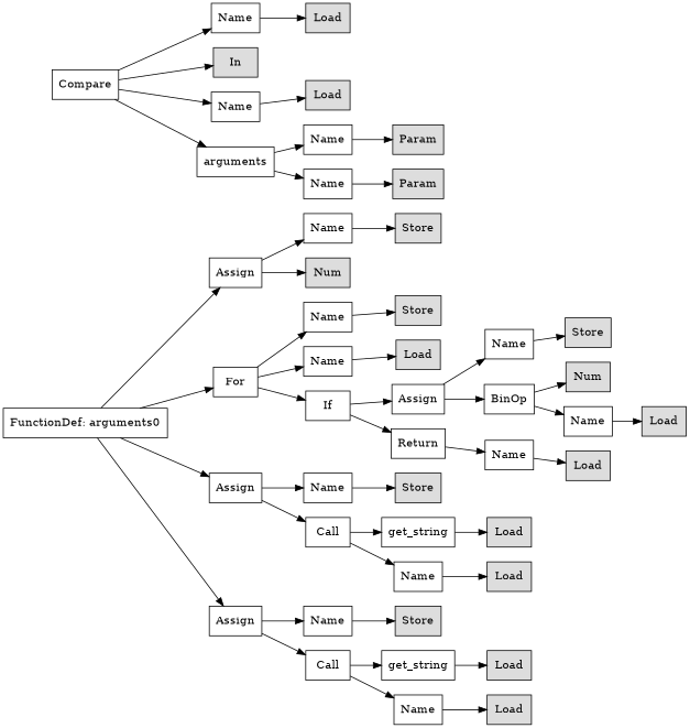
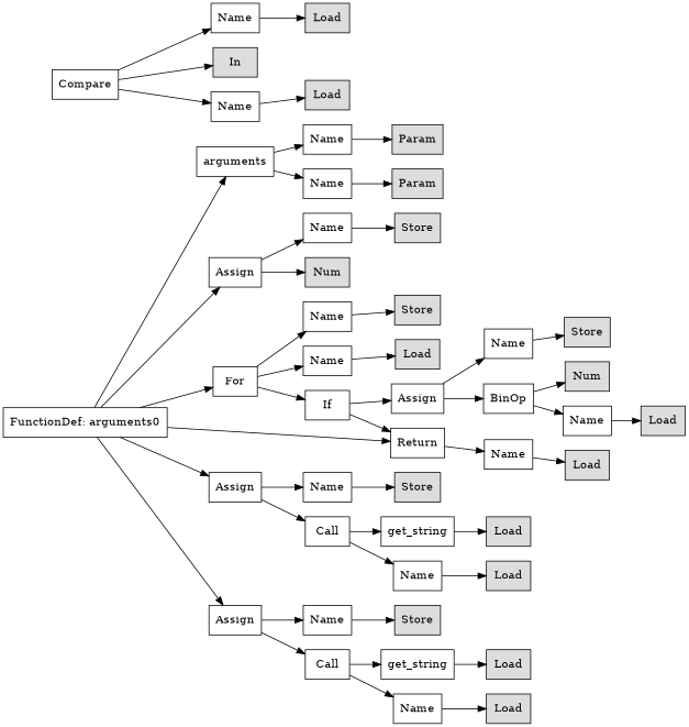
  digraph {
    rankdir=LR
    node [shape=rect]
    n1 [label="FunctionDef: arguments0"]
    n2 [label=arguments]
    n3 [label=Assign]
    n4 [label=Assign]
    n5 [label=Assign]
    n6 [label=For]
    n7 [label=Return]
    n8 [label=Name]
    n9 [label=Name]
    n10 [label=Name]
    n11 [label=Call]
    n12 [label=Name]
    n13 [label=Call]
    n14 [label=Name]
    n15 [fillcolor="#dddddd" label=Num style=filled]
    n16 [label=Name]
    n17 [label=Name]
    n18 [label=If]
    n19 [label=Name]
    n20 [fillcolor="#dddddd" label=Param style=filled]
    n21 [fillcolor="#dddddd" label=Param style=filled]
    n22 [fillcolor="#dddddd" label=Store style=filled]
    n23 [label=get_string]
    n24 [label=Name]
    n25 [fillcolor="#dddddd" label=Store style=filled]
    n26 [label=get_string]
    n27 [label=Name]
    n28 [fillcolor="#dddddd" label=Store style=filled]
    n29 [fillcolor="#dddddd" label=Store style=filled]
    n30 [fillcolor="#dddddd" label=Load style=filled]
    n31 [label=Assign]
    n32 [fillcolor="#dddddd" label=Load style=filled]
    n33 [fillcolor="#dddddd" label=Load style=filled]
    n34 [fillcolor="#dddddd" label=Load style=filled]
    n35 [fillcolor="#dddddd" label=Load style=filled]
    n36 [fillcolor="#dddddd" label=Load style=filled]
    n37 [label=Compare]
    n38 [label=Name]
    n39 [fillcolor="#dddddd" label=In style=filled]
    n40 [label=Name]
    n41 [label=Name]
    n42 [label=BinOp]
    n43 [fillcolor="#dddddd" label=Load style=filled]
    n44 [fillcolor="#dddddd" label=Load style=filled]
    n45 [fillcolor="#dddddd" label=Store style=filled]
    n46 [label=Name]
    n47 [fillcolor="#dddddd" label=Num style=filled]
    n48 [fillcolor="#dddddd" label=Load style=filled]
-   n37 -> n2
+   n1 -> n2
    n1 -> n3
    n1 -> n4
    n1 -> n5
    n1 -> n6
+   n1 -> n7
    n2 -> n8
    n2 -> n9
    n3 -> n10
    n3 -> n11
    n4 -> n12
    n4 -> n13
    n5 -> n14
    n5 -> n15
    n6 -> n16
    n6 -> n17
    n6 -> n18
    n7 -> n19
    n8 -> n20
    n9 -> n21
    n10 -> n22
    n11 -> n23
    n11 -> n24
    n12 -> n25
    n13 -> n26
    n13 -> n27
    n14 -> n28
    n16 -> n29
    n17 -> n30
    n18 -> n7
    n18 -> n31
    n19 -> n32
    n23 -> n33
    n24 -> n34
    n26 -> n35
    n27 -> n36
    n31 -> n41
    n31 -> n42
    n37 -> n38
    n37 -> n39
    n37 -> n40
    n38 -> n43
    n40 -> n44
    n41 -> n45
    n42 -> n46
    n42 -> n47
    n46 -> n48
  }
